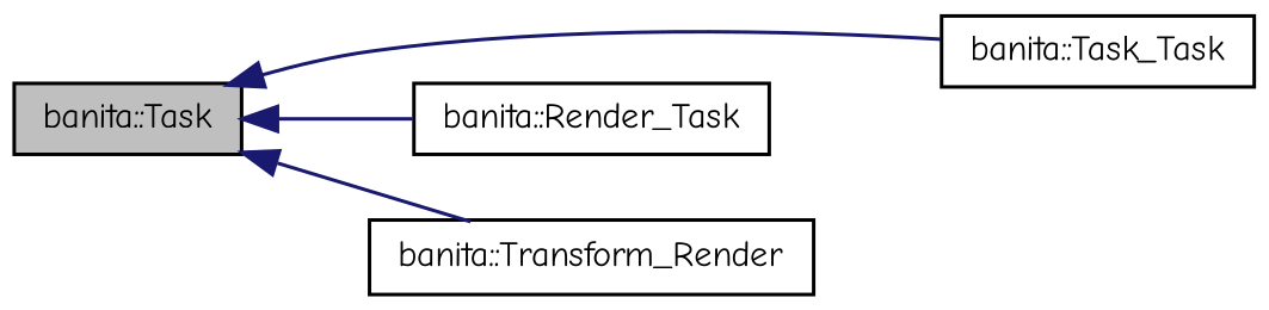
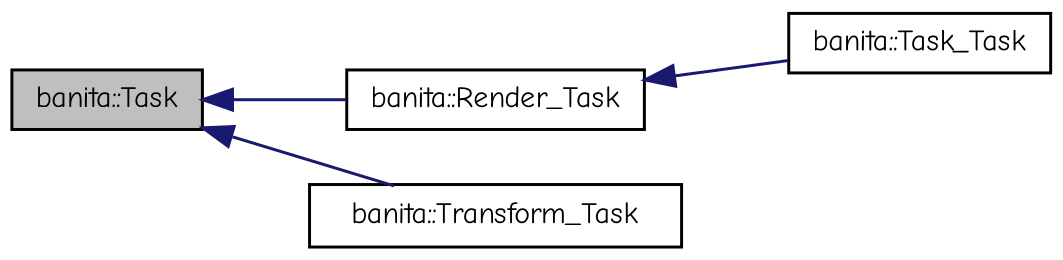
  digraph {
    fontname="Comic Neue"
    rankdir=LR
    node [color=black fillcolor=white fontname="Comic Neue" fontsize=10 shape=record style=filled]
    edge [color=midnightblue dir=back fontname="Comic Neue" fontsize=10 labelfontname=Helvetica labelfontsize=10 style=solid]
    n1 [fillcolor=grey75 fontcolor=black height=0.2 label="banita::Task" width=0.4]
    n2 [height=0.2 label="banita::Task_Task" width=0.4]
    n3 [height=0.2 label="banita::Render_Task" width=0.4]
-   n4 [height=0.2 label="banita::Transform_Render" width=0.4]
-   n1 -> n2
+   n4 [height=0.2 label="banita::Transform_Task" width=0.4]
+   n3 -> n2
    n1 -> n3
    n1 -> n4
  }
